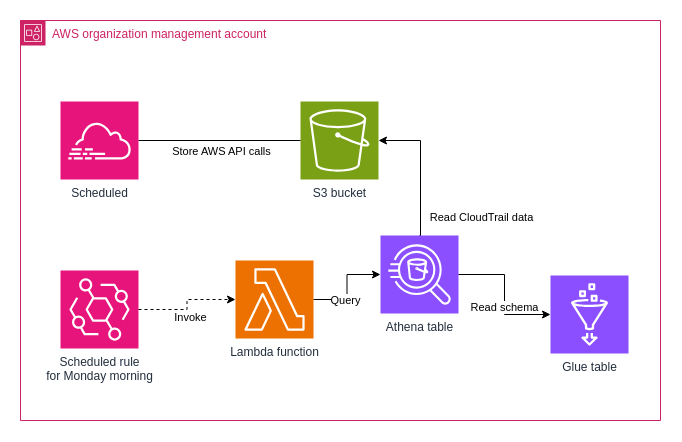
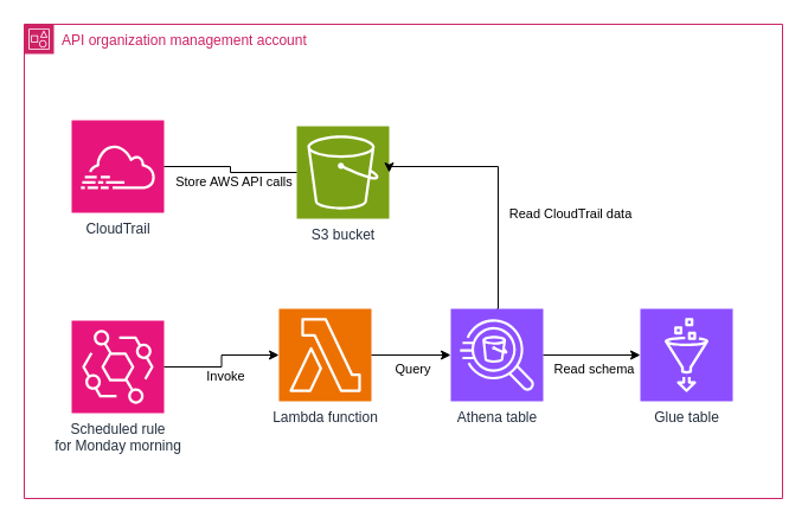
  <mxCell id="0" />
  <mxCell id="1" parent="0" />
- <mxCell id="2" value="AWS organization management account" style="points=[[0,0],[0.25,0],[0.5,0],[0.75,0],[1,0],[1,0.25],[1,0.5],[1,0.75],[1,1],[0.75,1],[0.5,1],[0.25,1],[0,1],[0,0.75],[0,0.5],[0,0.25]];outlineConnect=0;gradientColor=none;html=1;whiteSpace=wrap;fontSize=12;fontStyle=0;container=1;pointerEvents=0;collapsible=0;recursiveResize=0;shape=mxgraph.aws4.group;grIcon=mxgraph.aws4.group_account;strokeColor=#CD2264;fillColor=none;verticalAlign=top;align=left;spacingLeft=30;fontColor=#CD2264;dashed=0;" vertex="1" parent="1"><mxGeometry x="20" y="20" width="640" height="400" as="geometry" /></mxCell>
- <mxCell id="3" value="Scheduled" style="sketch=0;points=[[0,0,0],[0.25,0,0],[0.5,0,0],[0.75,0,0],[1,0,0],[0,1,0],[0.25,1,0],[0.5,1,0],[0.75,1,0],[1,1,0],[0,0.25,0],[0,0.5,0],[0,0.75,0],[1,0.25,0],[1,0.5,0],[1,0.75,0]];points=[[0,0,0],[0.25,0,0],[0.5,0,0],[0.75,0,0],[1,0,0],[0,1,0],[0.25,1,0],[0.5,1,0],[0.75,1,0],[1,1,0],[0,0.25,0],[0,0.5,0],[0,0.75,0],[1,0.25,0],[1,0.5,0],[1,0.75,0]];outlineConnect=0;fontColor=#232F3E;fillColor=#E7157B;strokeColor=#ffffff;dashed=0;verticalLabelPosition=bottom;verticalAlign=top;align=center;html=1;fontSize=12;fontStyle=0;aspect=fixed;shape=mxgraph.aws4.resourceIcon;resIcon=mxgraph.aws4.cloudtrail;" vertex="1" parent="2"><mxGeometry x="40" y="81" width="78" height="78" as="geometry" /></mxCell>
- <mxCell id="4" value="S3 bucket" style="sketch=0;points=[[0,0,0],[0.25,0,0],[0.5,0,0],[0.75,0,0],[1,0,0],[0,1,0],[0.25,1,0],[0.5,1,0],[0.75,1,0],[1,1,0],[0,0.25,0],[0,0.5,0],[0,0.75,0],[1,0.25,0],[1,0.5,0],[1,0.75,0]];outlineConnect=0;fontColor=#232F3E;fillColor=#7AA116;strokeColor=#ffffff;dashed=0;verticalLabelPosition=bottom;verticalAlign=top;align=center;html=1;fontSize=12;fontStyle=0;aspect=fixed;shape=mxgraph.aws4.resourceIcon;resIcon=mxgraph.aws4.s3;" vertex="1" parent="2"><mxGeometry x="280" y="81" width="78" height="78" as="geometry" /></mxCell>
+ <mxCell id="2" value="API organization management account" style="points=[[0,0],[0.25,0],[0.5,0],[0.75,0],[1,0],[1,0.25],[1,0.5],[1,0.75],[1,1],[0.75,1],[0.5,1],[0.25,1],[0,1],[0,0.75],[0,0.5],[0,0.25]];outlineConnect=0;gradientColor=none;html=1;whiteSpace=wrap;fontSize=12;fontStyle=0;container=1;pointerEvents=0;collapsible=0;recursiveResize=0;shape=mxgraph.aws4.group;grIcon=mxgraph.aws4.group_account;strokeColor=#CD2264;fillColor=none;verticalAlign=top;align=left;spacingLeft=30;fontColor=#CD2264;dashed=0;" vertex="1" parent="1"><mxGeometry x="20" y="20" width="640" height="400" as="geometry" /></mxCell>
+ <mxCell id="3" value="CloudTrail" style="sketch=0;points=[[0,0,0],[0.25,0,0],[0.5,0,0],[0.75,0,0],[1,0,0],[0,1,0],[0.25,1,0],[0.5,1,0],[0.75,1,0],[1,1,0],[0,0.25,0],[0,0.5,0],[0,0.75,0],[1,0.25,0],[1,0.5,0],[1,0.75,0]];points=[[0,0,0],[0.25,0,0],[0.5,0,0],[0.75,0,0],[1,0,0],[0,1,0],[0.25,1,0],[0.5,1,0],[0.75,1,0],[1,1,0],[0,0.25,0],[0,0.5,0],[0,0.75,0],[1,0.25,0],[1,0.5,0],[1,0.75,0]];outlineConnect=0;fontColor=#232F3E;fillColor=#E7157B;strokeColor=#ffffff;dashed=0;verticalLabelPosition=bottom;verticalAlign=top;align=center;html=1;fontSize=12;fontStyle=0;aspect=fixed;shape=mxgraph.aws4.resourceIcon;resIcon=mxgraph.aws4.cloudtrail;" vertex="1" parent="2"><mxGeometry x="40" y="81" width="78" height="78" as="geometry" /></mxCell>
+ <mxCell id="4" value="S3 bucket" style="sketch=0;points=[[0,0,0],[0.25,0,0],[0.5,0,0],[0.75,0,0],[1,0,0],[0,1,0],[0.25,1,0],[0.5,1,0],[0.75,1,0],[1,1,0],[0,0.25,0],[0,0.5,0],[0,0.75,0],[1,0.25,0],[1,0.5,0],[1,0.75,0]];outlineConnect=0;fontColor=#232F3E;fillColor=#7AA116;strokeColor=#ffffff;dashed=0;verticalLabelPosition=bottom;verticalAlign=top;align=center;html=1;fontSize=12;fontStyle=0;aspect=fixed;shape=mxgraph.aws4.resourceIcon;resIcon=mxgraph.aws4.s3;" vertex="1" parent="2"><mxGeometry x="230" y="86" width="78" height="78" as="geometry" /></mxCell>
  <mxCell id="5" style="edgeStyle=orthogonalEdgeStyle;rounded=0;orthogonalLoop=1;jettySize=auto;html=1;entryX=0;entryY=0.5;entryDx=0;entryDy=0;entryPerimeter=0;endArrow=none;" edge="1" parent="2" source="3" target="4"><mxGeometry relative="1" as="geometry" /></mxCell>
  <mxCell id="6" value="Store AWS API calls" style="edgeLabel;html=1;align=center;verticalAlign=middle;resizable=0;points=[];" vertex="1" connectable="0" parent="5"><mxGeometry x="-0.016" relative="1" as="geometry"><mxPoint x="2" y="10" as="offset" /></mxGeometry></mxCell>
  <mxCell id="7" value="Scheduled rule&lt;br&gt;for Monday morning" style="sketch=0;points=[[0,0,0],[0.25,0,0],[0.5,0,0],[0.75,0,0],[1,0,0],[0,1,0],[0.25,1,0],[0.5,1,0],[0.75,1,0],[1,1,0],[0,0.25,0],[0,0.5,0],[0,0.75,0],[1,0.25,0],[1,0.5,0],[1,0.75,0]];outlineConnect=0;fontColor=#232F3E;fillColor=#E7157B;strokeColor=#ffffff;dashed=0;verticalLabelPosition=bottom;verticalAlign=top;align=center;html=1;fontSize=12;fontStyle=0;aspect=fixed;shape=mxgraph.aws4.resourceIcon;resIcon=mxgraph.aws4.eventbridge;" vertex="1" parent="2"><mxGeometry x="40" y="250" width="78" height="78" as="geometry" /></mxCell>
  <mxCell id="8" value="Lambda function" style="sketch=0;points=[[0,0,0],[0.25,0,0],[0.5,0,0],[0.75,0,0],[1,0,0],[0,1,0],[0.25,1,0],[0.5,1,0],[0.75,1,0],[1,1,0],[0,0.25,0],[0,0.5,0],[0,0.75,0],[1,0.25,0],[1,0.5,0],[1,0.75,0]];outlineConnect=0;fontColor=#232F3E;fillColor=#ED7100;strokeColor=#ffffff;dashed=0;verticalLabelPosition=bottom;verticalAlign=top;align=center;html=1;fontSize=12;fontStyle=0;aspect=fixed;shape=mxgraph.aws4.resourceIcon;resIcon=mxgraph.aws4.lambda;" vertex="1" parent="2"><mxGeometry x="215" y="240" width="78" height="78" as="geometry" /></mxCell>
- <mxCell id="9" style="edgeStyle=orthogonalEdgeStyle;rounded=0;orthogonalLoop=1;jettySize=auto;html=1;entryX=0;entryY=0.5;entryDx=0;entryDy=0;entryPerimeter=0;dashed=1;" edge="1" parent="2" source="7" target="8"><mxGeometry relative="1" as="geometry" /></mxCell>
+ <mxCell id="9" style="edgeStyle=orthogonalEdgeStyle;rounded=0;orthogonalLoop=1;jettySize=auto;html=1;entryX=0;entryY=0.5;entryDx=0;entryDy=0;entryPerimeter=0;" edge="1" parent="2" source="7" target="8"><mxGeometry relative="1" as="geometry" /></mxCell>
  <mxCell id="10" value="Invoke" style="edgeLabel;html=1;align=center;verticalAlign=middle;resizable=0;points=[];" vertex="1" connectable="0" parent="9"><mxGeometry x="-0.033" relative="1" as="geometry"><mxPoint x="3" y="11" as="offset" /></mxGeometry></mxCell>
  <mxCell id="11" style="edgeStyle=orthogonalEdgeStyle;rounded=0;orthogonalLoop=1;jettySize=auto;html=1;entryX=1;entryY=0.5;entryDx=0;entryDy=0;entryPerimeter=0;exitX=0.5;exitY=0;exitDx=0;exitDy=0;exitPerimeter=0;" edge="1" parent="2" source="13" target="4"><mxGeometry relative="1" as="geometry"><Array as="points"><mxPoint x="400" y="240" /><mxPoint x="400" y="120" /></Array></mxGeometry></mxCell>
  <mxCell id="12" value="Read CloudTrail data" style="edgeLabel;html=1;align=center;verticalAlign=middle;resizable=0;points=[];" vertex="1" connectable="0" parent="11"><mxGeometry x="-0.252" y="-2" relative="1" as="geometry"><mxPoint x="58" as="offset" /></mxGeometry></mxCell>
- <mxCell id="13" value="Athena table" style="sketch=0;points=[[0,0,0],[0.25,0,0],[0.5,0,0],[0.75,0,0],[1,0,0],[0,1,0],[0.25,1,0],[0.5,1,0],[0.75,1,0],[1,1,0],[0,0.25,0],[0,0.5,0],[0,0.75,0],[1,0.25,0],[1,0.5,0],[1,0.75,0]];outlineConnect=0;fontColor=#232F3E;fillColor=#8C4FFF;strokeColor=#ffffff;dashed=0;verticalLabelPosition=bottom;verticalAlign=top;align=center;html=1;fontSize=12;fontStyle=0;aspect=fixed;shape=mxgraph.aws4.resourceIcon;resIcon=mxgraph.aws4.athena;" vertex="1" parent="2"><mxGeometry x="360" y="215" width="78" height="78" as="geometry" /></mxCell>
- <mxCell id="14" value="Glue table" style="sketch=0;points=[[0,0,0],[0.25,0,0],[0.5,0,0],[0.75,0,0],[1,0,0],[0,1,0],[0.25,1,0],[0.5,1,0],[0.75,1,0],[1,1,0],[0,0.25,0],[0,0.5,0],[0,0.75,0],[1,0.25,0],[1,0.5,0],[1,0.75,0]];outlineConnect=0;fontColor=#232F3E;fillColor=#8C4FFF;strokeColor=#ffffff;dashed=0;verticalLabelPosition=bottom;verticalAlign=top;align=center;html=1;fontSize=12;fontStyle=0;aspect=fixed;shape=mxgraph.aws4.resourceIcon;resIcon=mxgraph.aws4.glue;" vertex="1" parent="2"><mxGeometry x="530" y="255" width="78" height="78" as="geometry" /></mxCell>
+ <mxCell id="13" value="Athena table" style="sketch=0;points=[[0,0,0],[0.25,0,0],[0.5,0,0],[0.75,0,0],[1,0,0],[0,1,0],[0.25,1,0],[0.5,1,0],[0.75,1,0],[1,1,0],[0,0.25,0],[0,0.5,0],[0,0.75,0],[1,0.25,0],[1,0.5,0],[1,0.75,0]];outlineConnect=0;fontColor=#232F3E;fillColor=#8C4FFF;strokeColor=#ffffff;dashed=0;verticalLabelPosition=bottom;verticalAlign=top;align=center;html=1;fontSize=12;fontStyle=0;aspect=fixed;shape=mxgraph.aws4.resourceIcon;resIcon=mxgraph.aws4.athena;" vertex="1" parent="2"><mxGeometry x="360" y="240" width="78" height="78" as="geometry" /></mxCell>
+ <mxCell id="14" value="Glue table" style="sketch=0;points=[[0,0,0],[0.25,0,0],[0.5,0,0],[0.75,0,0],[1,0,0],[0,1,0],[0.25,1,0],[0.5,1,0],[0.75,1,0],[1,1,0],[0,0.25,0],[0,0.5,0],[0,0.75,0],[1,0.25,0],[1,0.5,0],[1,0.75,0]];outlineConnect=0;fontColor=#232F3E;fillColor=#8C4FFF;strokeColor=#ffffff;dashed=0;verticalLabelPosition=bottom;verticalAlign=top;align=center;html=1;fontSize=12;fontStyle=0;aspect=fixed;shape=mxgraph.aws4.resourceIcon;resIcon=mxgraph.aws4.glue;" vertex="1" parent="2"><mxGeometry x="520" y="240" width="78" height="78" as="geometry" /></mxCell>
  <mxCell id="15" style="edgeStyle=orthogonalEdgeStyle;rounded=0;orthogonalLoop=1;jettySize=auto;html=1;entryX=0;entryY=0.5;entryDx=0;entryDy=0;entryPerimeter=0;" edge="1" parent="2" source="8" target="13"><mxGeometry relative="1" as="geometry" /></mxCell>
  <mxCell id="16" value="Query" style="edgeLabel;html=1;align=center;verticalAlign=middle;resizable=0;points=[];" vertex="1" connectable="0" parent="15"><mxGeometry y="2" relative="1" as="geometry"><mxPoint y="13" as="offset" /></mxGeometry></mxCell>
  <mxCell id="17" style="edgeStyle=orthogonalEdgeStyle;rounded=0;orthogonalLoop=1;jettySize=auto;html=1;entryX=0;entryY=0.5;entryDx=0;entryDy=0;entryPerimeter=0;" edge="1" parent="2" source="13" target="14"><mxGeometry relative="1" as="geometry" /></mxCell>
  <mxCell id="18" value="Read schema" style="edgeLabel;html=1;align=center;verticalAlign=middle;resizable=0;points=[];" vertex="1" connectable="0" parent="17"><mxGeometry x="0.024" y="-1" relative="1" as="geometry"><mxPoint y="10" as="offset" /></mxGeometry></mxCell>
